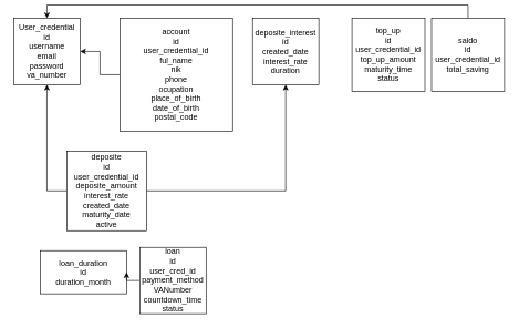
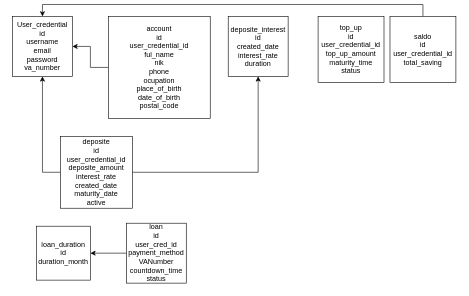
  <mxCell id="0" />
  <mxCell id="1" parent="0" />
  <mxCell id="2" value="User_credential&lt;br&gt;id&lt;br&gt;username&lt;br&gt;email&lt;br&gt;password&lt;br&gt;va_number" style="whiteSpace=wrap;html=1;aspect=fixed;" vertex="1" parent="1"><mxGeometry x="20" y="20" width="100" height="100" as="geometry" /></mxCell>
  <mxCell id="3" value="" style="edgeStyle=orthogonalEdgeStyle;rounded=0;orthogonalLoop=1;jettySize=auto;html=1;" edge="1" parent="1" source="4" target="2"><mxGeometry relative="1" as="geometry" /></mxCell>
  <mxCell id="4" value="account&lt;br&gt;id&lt;br&gt;user_credential_id&lt;br&gt;ful_name&lt;br&gt;nik&lt;br&gt;phone&lt;br&gt;ocupation&lt;br&gt;place_of_birth&lt;br&gt;date_of_birth&lt;br&gt;postal_code" style="whiteSpace=wrap;html=1;aspect=fixed;" vertex="1" parent="1"><mxGeometry x="180" y="20" width="170" height="170" as="geometry" /></mxCell>
  <mxCell id="5" style="edgeStyle=orthogonalEdgeStyle;rounded=0;orthogonalLoop=1;jettySize=auto;html=1;exitX=0;exitY=0.5;exitDx=0;exitDy=0;" edge="1" parent="1" source="7" target="2"><mxGeometry relative="1" as="geometry" /></mxCell>
  <mxCell id="6" style="edgeStyle=orthogonalEdgeStyle;rounded=0;orthogonalLoop=1;jettySize=auto;html=1;exitX=1;exitY=0.5;exitDx=0;exitDy=0;entryX=0.5;entryY=1;entryDx=0;entryDy=0;" edge="1" parent="1" source="7" target="8"><mxGeometry relative="1" as="geometry" /></mxCell>
  <mxCell id="7" value="deposite&lt;br&gt;id&lt;br&gt;user_credential_id&lt;br&gt;deposite_amount&lt;br&gt;interest_rate&lt;br&gt;created_date&lt;br&gt;maturity_date&lt;br&gt;active" style="whiteSpace=wrap;html=1;aspect=fixed;" vertex="1" parent="1"><mxGeometry x="100" y="220" width="120" height="120" as="geometry" /></mxCell>
  <mxCell id="8" value="deposite_interest&lt;br&gt;id&lt;br&gt;created_date&lt;br&gt;interest_rate&lt;br&gt;duration" style="whiteSpace=wrap;html=1;aspect=fixed;" vertex="1" parent="1"><mxGeometry x="380" y="20" width="100" height="100" as="geometry" /></mxCell>
  <mxCell id="9" value="top_up&lt;br&gt;id&lt;br&gt;user_credential_id&lt;br&gt;top_up_amount&lt;br&gt;maturity_time&lt;br&gt;status" style="whiteSpace=wrap;html=1;aspect=fixed;" vertex="1" parent="1"><mxGeometry x="530" y="20" width="110" height="110" as="geometry" /></mxCell>
  <mxCell id="10" style="edgeStyle=orthogonalEdgeStyle;rounded=0;orthogonalLoop=1;jettySize=auto;html=1;exitX=0.5;exitY=0;exitDx=0;exitDy=0;entryX=0.5;entryY=0;entryDx=0;entryDy=0;" edge="1" parent="1" source="11" target="2"><mxGeometry relative="1" as="geometry" /></mxCell>
  <mxCell id="11" value="saldo&lt;br&gt;id&lt;br&gt;user_credential_id&lt;br&gt;total_saving" style="whiteSpace=wrap;html=1;aspect=fixed;" vertex="1" parent="1"><mxGeometry x="650" y="20" width="110" height="110" as="geometry" /></mxCell>
- <mxCell id="12" value="loan_duration&lt;br&gt;id&lt;br&gt;duration_month" style="whiteSpace=wrap;html=1;aspect=fixed;" vertex="1" parent="1"><mxGeometry x="60" y="370" width="130" height="65" as="geometry" /></mxCell>
+ <mxCell id="12" value="loan_duration&lt;br&gt;id&lt;br&gt;duration_month" style="whiteSpace=wrap;html=1;aspect=fixed;" vertex="1" parent="1"><mxGeometry x="60" y="370" width="90" height="90" as="geometry" /></mxCell>
  <mxCell id="13" value="" style="edgeStyle=orthogonalEdgeStyle;rounded=0;orthogonalLoop=1;jettySize=auto;html=1;" edge="1" parent="1" source="14" target="12"><mxGeometry relative="1" as="geometry" /></mxCell>
  <mxCell id="14" value="loan&lt;br&gt;id&lt;br&gt;user_cred_id&lt;br&gt;payment_method&lt;br&gt;VANumber&lt;br&gt;countdown_time&lt;br&gt;status" style="whiteSpace=wrap;html=1;aspect=fixed;" vertex="1" parent="1"><mxGeometry x="210" y="365" width="100" height="100" as="geometry" /></mxCell>
